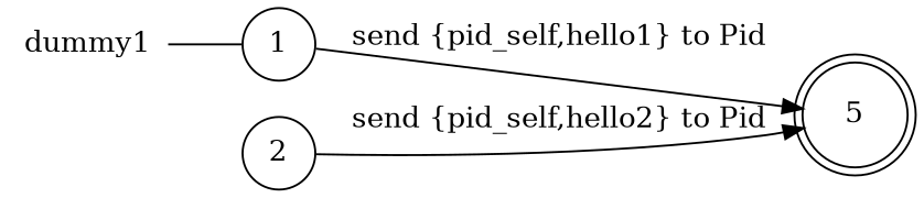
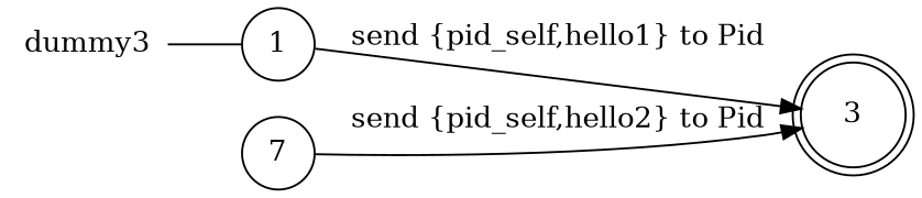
  digraph {
    rankdir=LR
    node [shape=circle]
-   n1 [label=dummy1 shape=plaintext]
+   n1 [label=dummy3 shape=plaintext]
    n2 [label=1]
-   n3 [label=5 shape=doublecircle]
-   n4 [label=2]
+   n3 [label=3 shape=doublecircle]
+   n4 [label=7]
    n1 -> n2 [arrowhead=none]
    n2 -> n3 [label="send {pid_self,hello1} to Pid"]
    n4 -> n3 [label="send {pid_self,hello2} to Pid"]
  }
